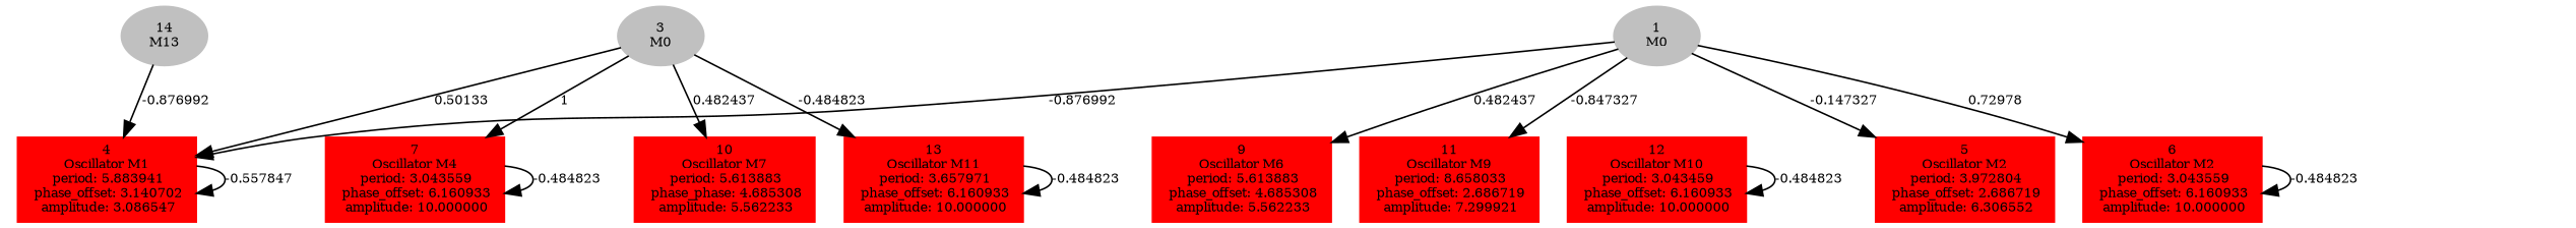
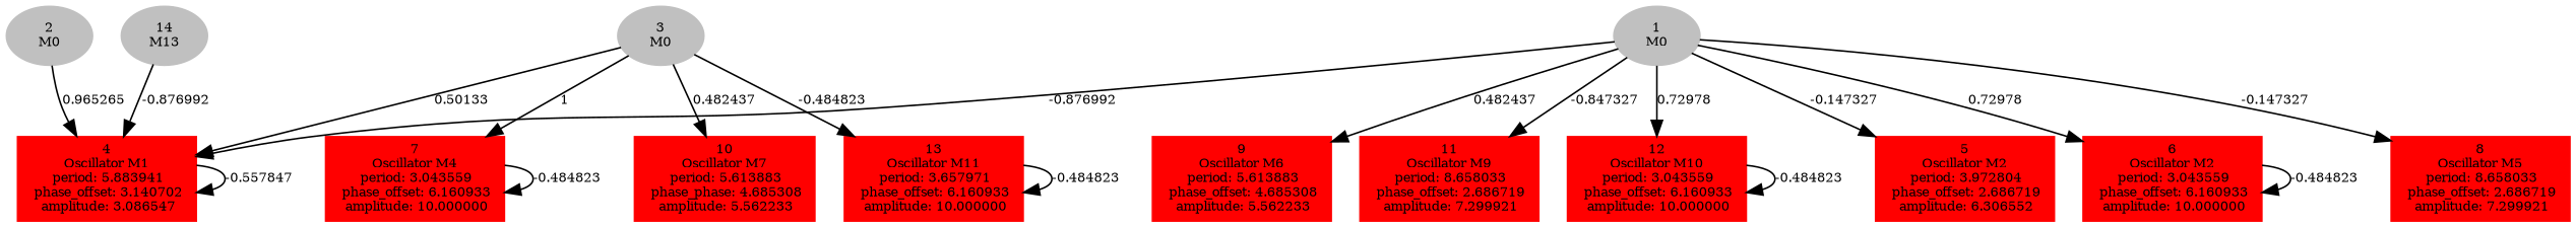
  digraph {
    forcelabels=true
    node [color=red fontsize=8 style=filled shape=box]
    edge [fontsize=8]
    n1 [color=grey label=<1<BR/>M0> shape=""]
    n2 [label=<4<BR />Oscillator M1<BR /> period: 5.883941<BR /> phase_offset: 3.140702<BR /> amplitude: 3.086547>]
    n3 [label=<5<BR />Oscillator M2<BR /> period: 3.972804<BR /> phase_offset: 2.686719<BR /> amplitude: 6.306552>]
    n4 [label=<6<BR />Oscillator M2<BR /> period: 3.043559<BR /> phase_offset: 6.160933<BR /> amplitude: 10.000000>]
+   n5 [label=<8<BR />Oscillator M5<BR /> period: 8.658033<BR /> phase_offset: 2.686719<BR /> amplitude: 7.299921>]
    n6 [label=<9<BR />Oscillator M6<BR /> period: 5.613883<BR /> phase_offset: 4.685308<BR /> amplitude: 5.562233>]
    n7 [label=<11<BR />Oscillator M9<BR /> period: 8.658033<BR /> phase_offset: 2.686719<BR /> amplitude: 7.299921>]
-   n8 [label=<12<BR />Oscillator M10<BR /> period: 3.043459<BR /> phase_offset: 6.160933<BR /> amplitude: 10.000000>]
+   n8 [label=<12<BR />Oscillator M10<BR /> period: 3.043559<BR /> phase_offset: 6.160933<BR /> amplitude: 10.000000>]
+   n9 [color=grey label=<2<BR/>M0> shape=""]
    n10 [color=grey label=<3<BR/>M0> shape=""]
    n11 [label=<7<BR />Oscillator M4<BR /> period: 3.043559<BR /> phase_offset: 6.160933<BR /> amplitude: 10.000000>]
    n12 [label=<10<BR />Oscillator M7<BR /> period: 5.613883<BR /> phase_phase: 4.685308<BR /> amplitude: 5.562233>]
    n13 [label=<13<BR />Oscillator M11<BR /> period: 3.657971<BR /> phase_offset: 6.160933<BR /> amplitude: 10.000000>]
    n14 [color=grey label=<14<BR/>M13> shape=""]
    n1 -> n2 [label="-0.876992 "]
    n1 -> n3 [label="-0.147327 "]
    n1 -> n4 [label="0.72978 "]
+   n1 -> n5 [label="-0.147327 "]
    n1 -> n6 [label="0.482437 "]
    n1 -> n7 [label="-0.847327 "]
+   n1 -> n8 [label="0.72978 "]
    n2 -> n2 [label="-0.557847 "]
    n4 -> n4 [label="-0.484823 "]
    n8 -> n8 [label="-0.484823 "]
+   n9 -> n2 [label="0.965265 "]
    n10 -> n2 [label="0.50133 "]
    n10 -> n11 [label="1 "]
    n10 -> n12 [label="0.482437 "]
    n10 -> n13 [label="-0.484823 "]
    n11 -> n11 [label="-0.484823 "]
    n13 -> n13 [label="-0.484823 "]
    n14 -> n2 [label="-0.876992 "]
  }
